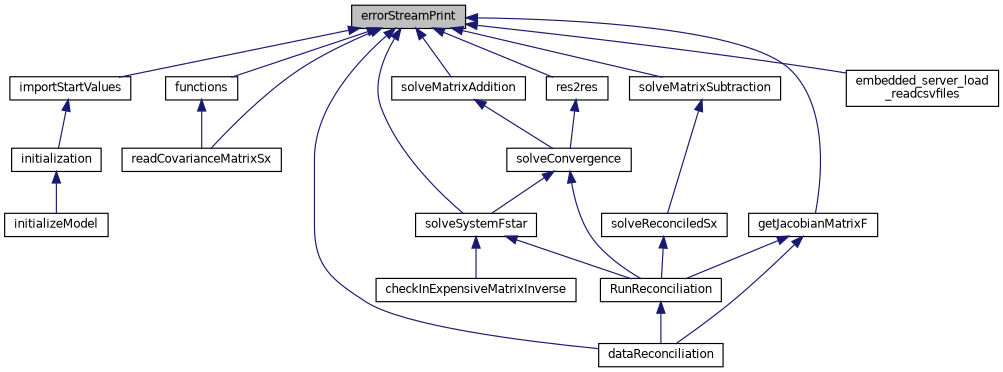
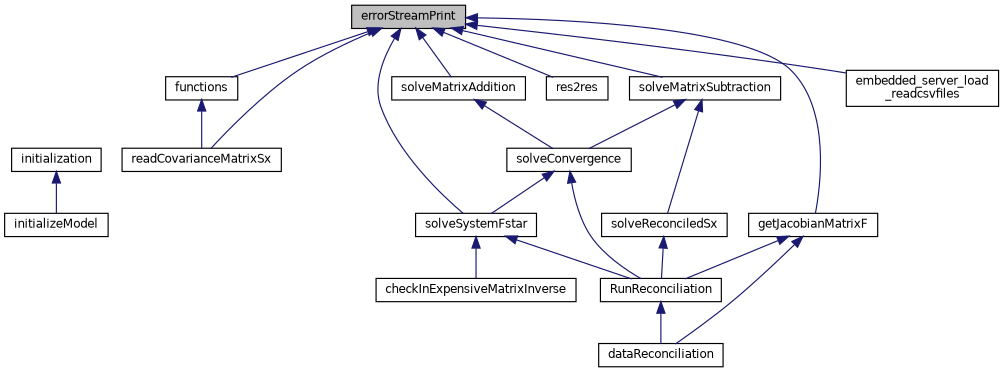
  digraph {
    rankdir=TB
    node [color=black fillcolor=white fontname=Helvetica fontsize=10 shape=record style=filled]
    edge [color=midnightblue dir=back fontname=Helvetica fontsize=10 labelfontname=Helvetica labelfontsize=10 style=solid]
    n1 [fillcolor=grey75 fontcolor=black height=0.2 label=errorStreamPrint width=0.4]
-   n2 [height=0.2 label=importStartValues width=0.4]
    n3 [height=0.2 label=functions width=0.4]
    n4 [height=0.2 label=readCovarianceMatrixSx width=0.4]
    n5 [height=0.2 label=dataReconciliation width=0.4]
    n6 [height=0.2 label=solveSystemFstar width=0.4]
    n7 [height=0.2 label=solveMatrixSubtraction width=0.4]
    n8 [height=0.2 label=solveMatrixAddition width=0.4]
    n9 [height=0.2 label=getJacobianMatrixF width=0.4]
    n10 [height=0.2 label=res2res width=0.4]
    n11 [height=0.2 label="embedded_server_load\l_readcsvfiles" width=0.4]
    n12 [height=0.2 label=initialization width=0.4]
    n13 [height=0.2 label=RunReconciliation width=0.4]
    n14 [height=0.2 label=checkInExpensiveMatrixInverse width=0.4]
    n15 [height=0.2 label=solveConvergence width=0.4]
    n16 [height=0.2 label=solveReconciledSx width=0.4]
    n17 [height=0.2 label=initializeModel width=0.4]
-   n1 -> n2
    n1 -> n3
    n1 -> n4
-   n1 -> n5
    n1 -> n6
    n1 -> n7
    n1 -> n8
    n1 -> n9
    n1 -> n10
    n1 -> n11
-   n2 -> n12
    n3 -> n4
    n6 -> n13
    n6 -> n14
-   n10 -> n15
+   n7 -> n15
    n7 -> n16
    n8 -> n15
    n9 -> n5
    n9 -> n13
    n12 -> n17
    n13 -> n5
    n15 -> n6
    n15 -> n13
    n16 -> n13
  }
